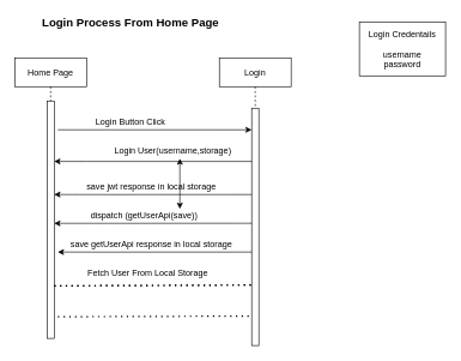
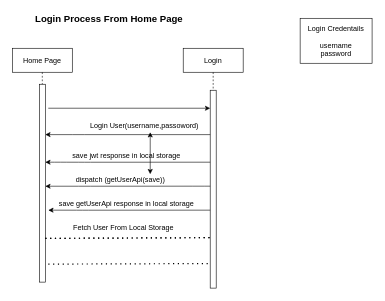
  <mxCell id="0" />
  <mxCell id="1" parent="0" />
  <mxCell id="2" value="Home Page" style="shape=umlLifeline;perimeter=lifelinePerimeter;container=1;collapsible=0;recursiveResize=0;rounded=0;shadow=0;strokeWidth=1;" parent="1" vertex="1"><mxGeometry x="20" y="80" width="100" height="300" as="geometry" /></mxCell>
  <mxCell id="3" value="Login" style="shape=umlLifeline;perimeter=lifelinePerimeter;container=1;collapsible=0;recursiveResize=0;rounded=0;shadow=0;strokeWidth=1;" parent="1" vertex="1"><mxGeometry x="305" y="80" width="100" height="300" as="geometry" /></mxCell>
  <mxCell id="4" value="" style="endArrow=classic;html=1;" edge="1" parent="1" source="3" target="16"><mxGeometry width="50" height="50" relative="1" as="geometry"><mxPoint x="270" y="270" as="sourcePoint" /><mxPoint x="320" y="220" as="targetPoint" /><Array as="points"><mxPoint x="130" y="224" /></Array></mxGeometry></mxCell>
  <mxCell id="5" value="" style="endArrow=classic;html=1;entryX=0;entryY=0.091;entryDx=0;entryDy=0;entryPerimeter=0;" edge="1" parent="1" target="17"><mxGeometry width="50" height="50" relative="1" as="geometry"><mxPoint x="80" y="180" as="sourcePoint" /><mxPoint x="130" y="130" as="targetPoint" /></mxGeometry></mxCell>
- <mxCell id="6" value="Login Button Click" style="text;html=1;align=center;verticalAlign=middle;resizable=0;points=[];autosize=1;strokeColor=none;" vertex="1" parent="1"><mxGeometry x="126" y="160" width="110" height="20" as="geometry" /></mxCell>
  <mxCell id="7" value="Login Credentails&lt;br&gt;&lt;br&gt;username&lt;br&gt;password" style="whiteSpace=wrap;html=1;aspect=fixed;" vertex="1" parent="1"><mxGeometry x="500" y="30" width="120" height="75" as="geometry" /></mxCell>
- <mxCell id="8" value="Login User(username,storage)" style="text;html=1;align=center;verticalAlign=middle;resizable=0;points=[];autosize=1;strokeColor=none;" vertex="1" parent="1"><mxGeometry x="140" y="200" width="200" height="20" as="geometry" /></mxCell>
+ <mxCell id="8" value="Login User(username,passoword)" style="text;html=1;align=center;verticalAlign=middle;resizable=0;points=[];autosize=1;strokeColor=none;" vertex="1" parent="1"><mxGeometry x="140" y="200" width="200" height="20" as="geometry" /></mxCell>
  <mxCell id="9" value="" style="endArrow=classic;html=1;exitX=-0.4;exitY=0.389;exitDx=0;exitDy=0;exitPerimeter=0;" edge="1" parent="1" target="16"><mxGeometry width="50" height="50" relative="1" as="geometry"><mxPoint x="356.5" y="270" as="sourcePoint" /><mxPoint x="80" y="270.09" as="targetPoint" /><Array as="points"><mxPoint x="140.5" y="270.09" /><mxPoint x="100" y="270" /></Array></mxGeometry></mxCell>
  <mxCell id="10" value="save jwt response in local storage" style="text;html=1;align=center;verticalAlign=middle;resizable=0;points=[];autosize=1;strokeColor=none;" vertex="1" parent="1"><mxGeometry x="110" y="250" width="200" height="20" as="geometry" /></mxCell>
  <mxCell id="11" value="" style="endArrow=classic;html=1;exitX=-0.4;exitY=0.389;exitDx=0;exitDy=0;exitPerimeter=0;" edge="1" parent="1" target="16"><mxGeometry width="50" height="50" relative="1" as="geometry"><mxPoint x="356.5" y="310" as="sourcePoint" /><mxPoint x="90" y="310" as="targetPoint" /><Array as="points"><mxPoint x="330" y="310" /><mxPoint x="140.5" y="310.09" /></Array></mxGeometry></mxCell>
  <mxCell id="12" value="dispatch (getUserApi(save))" style="text;html=1;align=center;verticalAlign=middle;resizable=0;points=[];autosize=1;strokeColor=none;" vertex="1" parent="1"><mxGeometry x="105" y="290" width="190" height="20" as="geometry" /></mxCell>
  <mxCell id="13" value="" style="endArrow=classic;startArrow=classic;html=1;" edge="1" parent="1"><mxGeometry width="50" height="50" relative="1" as="geometry"><mxPoint x="250" y="290" as="sourcePoint" /><mxPoint x="250" y="220" as="targetPoint" /></mxGeometry></mxCell>
  <mxCell id="14" value="" style="endArrow=classic;html=1;exitX=-0.4;exitY=0.389;exitDx=0;exitDy=0;exitPerimeter=0;" edge="1" parent="1"><mxGeometry width="50" height="50" relative="1" as="geometry"><mxPoint x="353.25" y="350" as="sourcePoint" /><mxPoint x="80" y="350" as="targetPoint" /><Array as="points"><mxPoint x="137.25" y="350.09" /></Array></mxGeometry></mxCell>
  <mxCell id="15" value="save getUserApi response in local storage" style="text;html=1;align=center;verticalAlign=middle;resizable=0;points=[];autosize=1;strokeColor=none;" vertex="1" parent="1"><mxGeometry x="90" y="330" width="240" height="20" as="geometry" /></mxCell>
  <mxCell id="16" value="" style="points=[];perimeter=orthogonalPerimeter;rounded=0;shadow=0;strokeWidth=1;" parent="1" vertex="1"><mxGeometry x="65" y="140" width="10" height="330" as="geometry" /></mxCell>
  <mxCell id="17" value="" style="points=[];perimeter=orthogonalPerimeter;rounded=0;shadow=0;strokeWidth=1;" parent="1" vertex="1"><mxGeometry x="350" y="150" width="10" height="330" as="geometry" /></mxCell>
  <mxCell id="18" value="&lt;b&gt;&lt;font style=&quot;font-size: 16px&quot;&gt;Login Process From Home Page&lt;/font&gt;&lt;/b&gt;" style="text;html=1;align=center;verticalAlign=middle;resizable=0;points=[];autosize=1;strokeColor=none;" vertex="1" parent="1"><mxGeometry x="51" y="20" width="260" height="20" as="geometry" /></mxCell>
  <mxCell id="19" value="" style="endArrow=none;dashed=1;html=1;dashPattern=1 3;strokeWidth=2;entryX=-0.3;entryY=0.876;entryDx=0;entryDy=0;entryPerimeter=0;" edge="1" parent="1" target="17"><mxGeometry width="50" height="50" relative="1" as="geometry"><mxPoint x="80" y="440" as="sourcePoint" /><mxPoint x="155" y="410" as="targetPoint" /></mxGeometry></mxCell>
  <mxCell id="20" value="" style="endArrow=none;dashed=1;html=1;dashPattern=1 3;strokeWidth=2;exitX=1;exitY=0.779;exitDx=0;exitDy=0;exitPerimeter=0;entryX=0.1;entryY=0.745;entryDx=0;entryDy=0;entryPerimeter=0;" edge="1" parent="1" source="16" target="17"><mxGeometry width="50" height="50" relative="1" as="geometry"><mxPoint x="170" y="420" as="sourcePoint" /><mxPoint x="340" y="390" as="targetPoint" /><Array as="points" /></mxGeometry></mxCell>
  <mxCell id="21" value="Fetch User From Local Storage" style="text;html=1;align=center;verticalAlign=middle;resizable=0;points=[];autosize=1;strokeColor=none;" vertex="1" parent="1"><mxGeometry x="115" y="370" width="180" height="20" as="geometry" /></mxCell>
  <mxCell id="22" value="" style="endArrow=none;dashed=1;html=1;dashPattern=1 3;strokeWidth=2;exitX=1;exitY=0.779;exitDx=0;exitDy=0;exitPerimeter=0;entryX=0.1;entryY=0.745;entryDx=0;entryDy=0;entryPerimeter=0;" edge="1" parent="1" source="16" target="17"><mxGeometry width="50" height="50" relative="1" as="geometry"><mxPoint x="75" y="397.07" as="sourcePoint" /><mxPoint x="351" y="395.85" as="targetPoint" /><Array as="points"><mxPoint x="320" y="396" /></Array></mxGeometry></mxCell>
